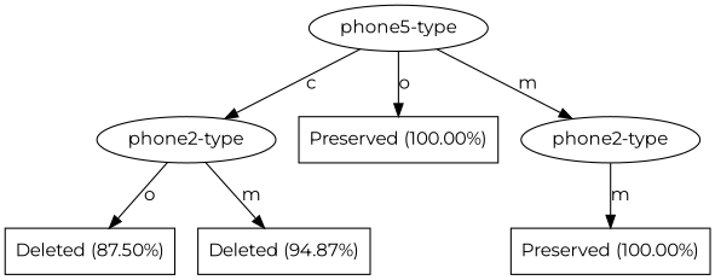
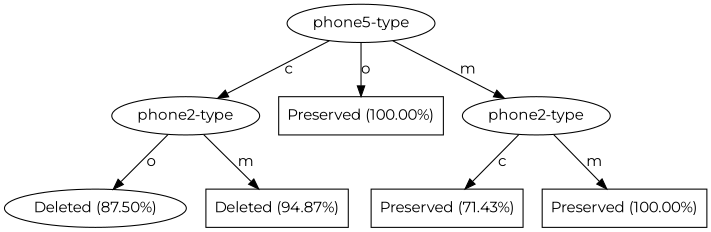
  digraph {
    fontname=Montserrat
    node [fontname=Montserrat shape=box]
    edge [fontname=Montserrat]
    n1 [label="phone5-type" shape=ellipse]
    n2 [label="phone2-type" shape=ellipse]
    n3 [label="Preserved (100.00%)"]
    n4 [label="phone2-type" shape=ellipse]
-   n5 [label="Deleted (87.50%)"]
+   n5 [label="Deleted (87.50%)" shape=ellipse]
    n6 [label="Deleted (94.87%)"]
+   n7 [label="Preserved (71.43%)"]
    n8 [label="Preserved (100.00%)"]
    n1 -> n2 [label=c]
    n1 -> n3 [label=o]
    n1 -> n4 [label=m]
    n2 -> n5 [label=o]
    n2 -> n6 [label=m]
+   n4 -> n7 [label=c]
    n4 -> n8 [label=m]
  }
